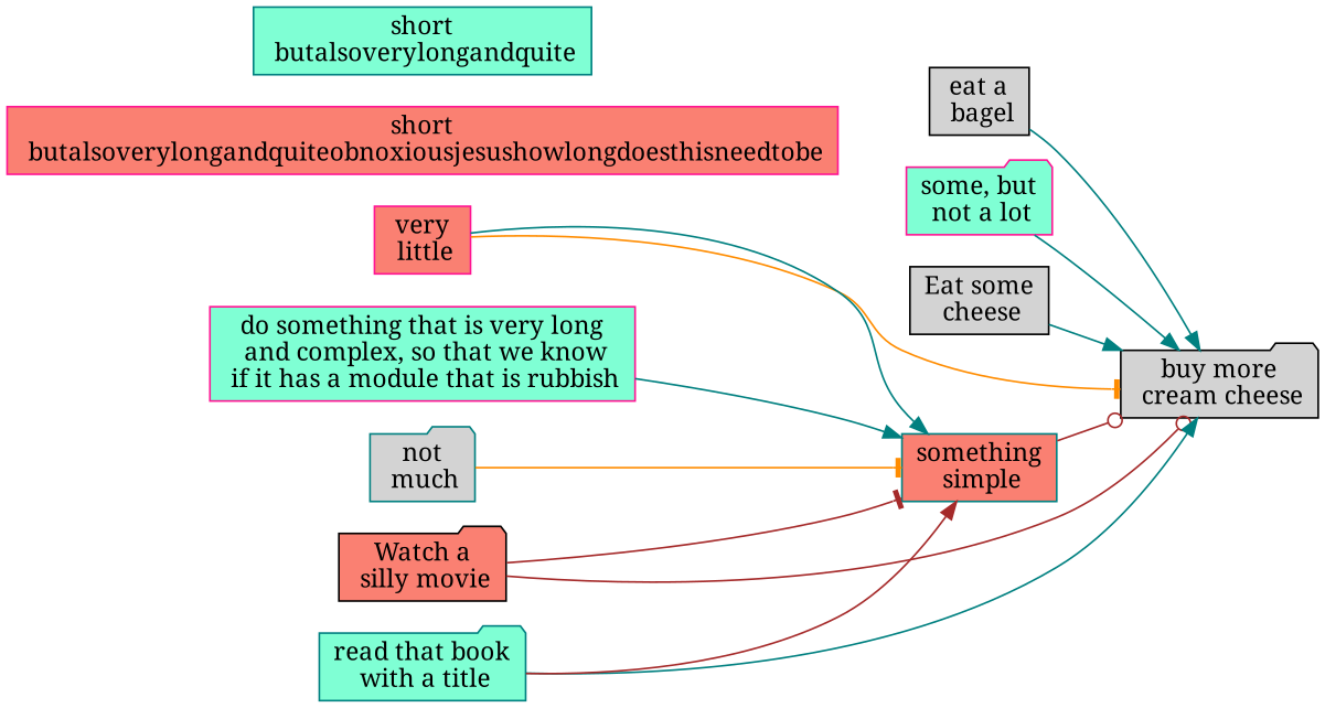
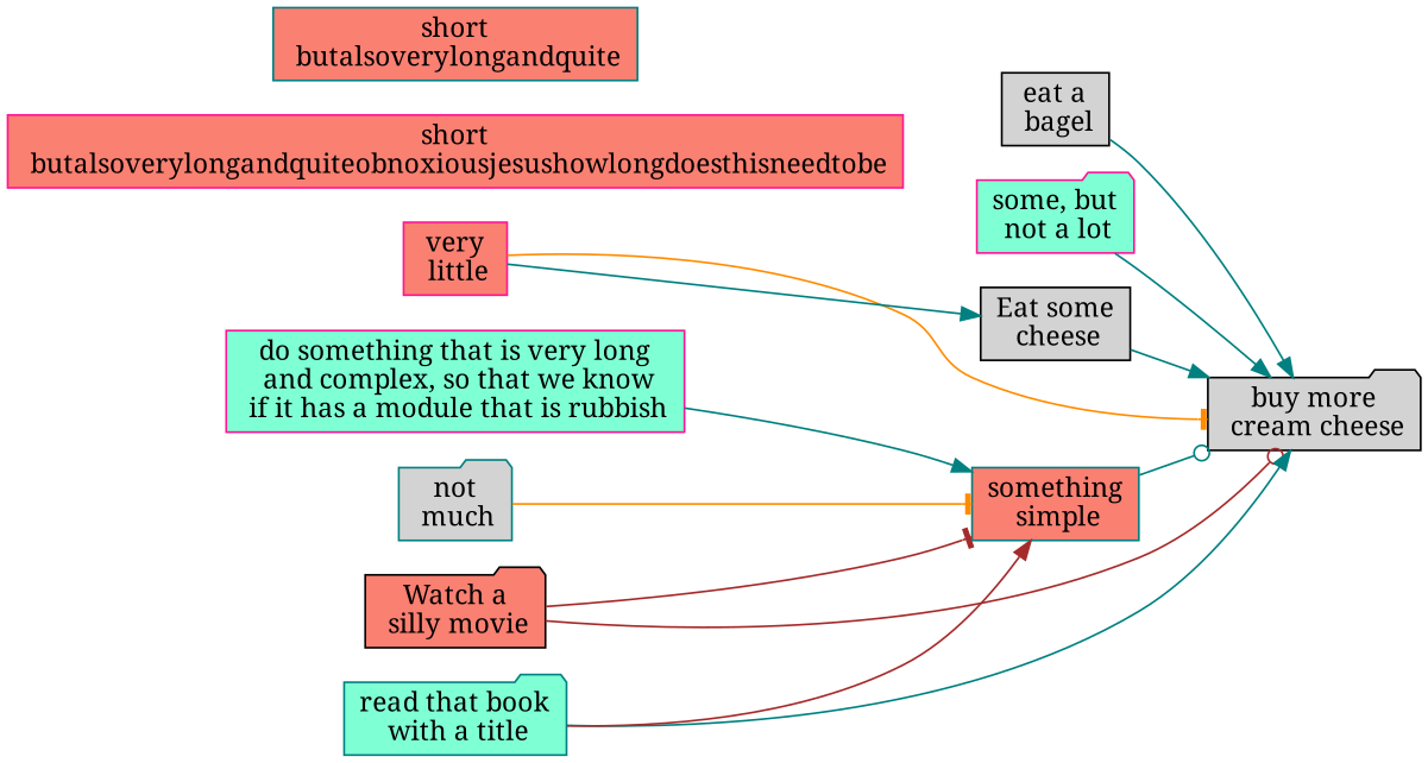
  digraph {
    fontname="Noto Serif"
    rankdir=LR
    node [color=black fillcolor=lightgrey fontname="Noto Serif" shape=box style=filled]
    edge [arrowhead=normal color=teal fontname="Noto Serif"]
    "eat a\n bagel"
    "buy more\n cream cheese" [shape=folder]
    "some, but\n not a lot" [color=deeppink fillcolor=aquamarine shape=folder]
    "very\n little" [color=deeppink fillcolor=salmon]
    "something\n simple" [color=teal fillcolor=salmon]
    "not\n much" [color=teal shape=folder]
    "Watch a\n silly movie" [fillcolor=salmon shape=folder]
    "Eat some\n cheese"
    "do something that is very long\n and complex, so that we know\n if it has a module that is rubbish" [color=deeppink fillcolor=aquamarine]
    "read that book\n with a title" [color=teal fillcolor=aquamarine shape=folder]
    "short\n butalsoverylongandquiteobnoxiousjesushowlongdoesthisneedtobe" [color=deeppink fillcolor=salmon]
-   "short\n butalsoverylongandquite" [color=teal fillcolor=aquamarine]
+   "short\n butalsoverylongandquite" [color=teal fillcolor=salmon]
    "eat a\n bagel" -> "buy more\n cream cheese"
    "some, but\n not a lot" -> "buy more\n cream cheese"
    "very\n little" -> "buy more\n cream cheese" [arrowhead=tee color=darkorange]
-   "very\n little" -> "something\n simple"
-   "something\n simple" -> "buy more\n cream cheese" [arrowhead=odot color=brown]
+   "very\n little" -> "Eat some\n cheese"
+   "something\n simple" -> "buy more\n cream cheese" [arrowhead=odot]
    "not\n much" -> "something\n simple" [arrowhead=tee color=darkorange]
    "Watch a\n silly movie" -> "buy more\n cream cheese" [arrowhead=odot color=brown]
    "Watch a\n silly movie" -> "something\n simple" [arrowhead=tee color=brown]
    "Eat some\n cheese" -> "buy more\n cream cheese"
    "do something that is very long\n and complex, so that we know\n if it has a module that is rubbish" -> "something\n simple"
    "read that book\n with a title" -> "buy more\n cream cheese"
    "read that book\n with a title" -> "something\n simple" [color=brown]
  }
